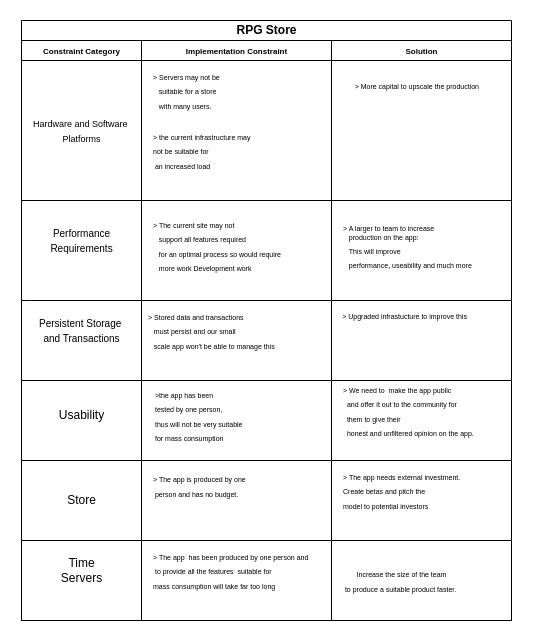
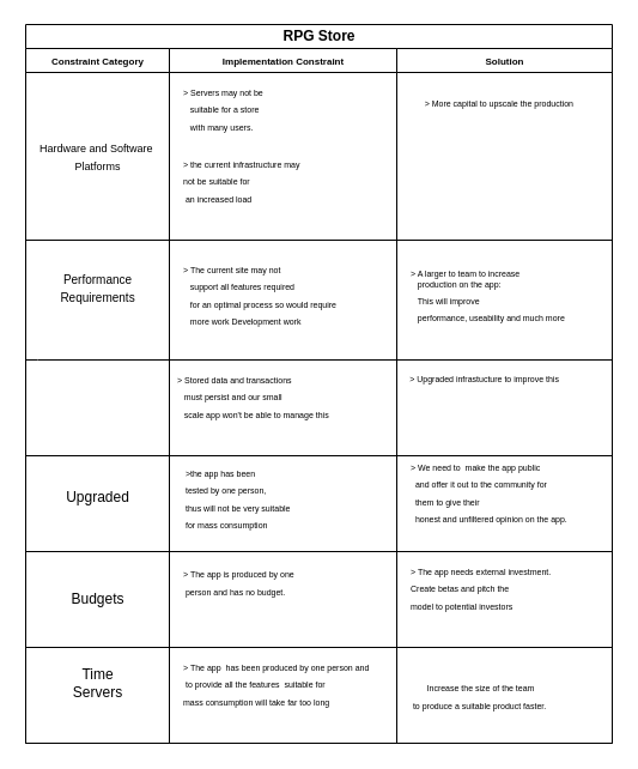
  <mxCell id="0" />
  <mxCell id="1" parent="0" />
  <mxCell id="2" value="RPG Store" style="swimlane;childLayout=stackLayout;resizeParent=1;resizeParentMax=0;startSize=20;html=1;" vertex="1" parent="1"><mxGeometry x="21" y="20" width="490.0" height="600" as="geometry" /></mxCell>
  <mxCell id="3" value="&lt;font style=&quot;font-size: 8px;&quot;&gt;Constraint Category&lt;/font&gt;" style="swimlane;startSize=20;html=1;" vertex="1" parent="2"><mxGeometry y="20" width="120" height="580" as="geometry" /></mxCell>
  <mxCell id="4" value="&lt;font style=&quot;font-size: 9px;&quot;&gt;Hardware and Software&amp;nbsp;&lt;br&gt;Platforms&lt;/font&gt;" style="text;html=1;align=center;verticalAlign=middle;resizable=0;points=[];autosize=1;strokeColor=none;fillColor=none;" vertex="1" parent="3"><mxGeometry x="-4.547e-13" y="70" width="120" height="40" as="geometry" /></mxCell>
  <mxCell id="5" value="&lt;font style=&quot;font-size: 10px;&quot;&gt;Performance&lt;br&gt;Requirements&lt;/font&gt;" style="text;html=1;align=center;verticalAlign=middle;resizable=0;points=[];autosize=1;strokeColor=none;fillColor=none;" vertex="1" parent="3"><mxGeometry x="15" y="180" width="90" height="40" as="geometry" /></mxCell>
- <mxCell id="6" value="&lt;font style=&quot;font-size: 10px;&quot;&gt;Persistent Storage&amp;nbsp;&lt;br&gt;and Transactions&lt;/font&gt;" style="text;html=1;align=center;verticalAlign=middle;resizable=0;points=[];autosize=1;strokeColor=none;fillColor=none;" vertex="1" parent="3"><mxGeometry x="5" y="270" width="110" height="40" as="geometry" /></mxCell>
- <mxCell id="7" value="Store" style="text;html=1;align=center;verticalAlign=middle;resizable=0;points=[];autosize=1;strokeColor=none;fillColor=none;" vertex="1" parent="3"><mxGeometry x="25" y="445" width="70" height="30" as="geometry" /></mxCell>
- <mxCell id="8" value="Usability" style="text;html=1;align=center;verticalAlign=middle;resizable=0;points=[];autosize=1;strokeColor=none;fillColor=none;" vertex="1" parent="3"><mxGeometry x="25" y="360" width="70" height="30" as="geometry" /></mxCell>
+ <mxCell id="7" value="Budgets" style="text;html=1;align=center;verticalAlign=middle;resizable=0;points=[];autosize=1;strokeColor=none;fillColor=none;" vertex="1" parent="3"><mxGeometry x="25" y="445" width="70" height="30" as="geometry" /></mxCell>
+ <mxCell id="8" value="Upgraded" style="text;html=1;align=center;verticalAlign=middle;resizable=0;points=[];autosize=1;strokeColor=none;fillColor=none;" vertex="1" parent="3"><mxGeometry x="25" y="360" width="70" height="30" as="geometry" /></mxCell>
  <mxCell id="9" value="&lt;font style=&quot;font-size: 8px;&quot;&gt;Implementation Constraint&lt;/font&gt;" style="swimlane;startSize=20;html=1;" vertex="1" parent="2"><mxGeometry x="120" y="20" width="190" height="580" as="geometry" /></mxCell>
  <mxCell id="10" value="&lt;font style=&quot;font-size: 7px;&quot;&gt;&amp;gt; Servers may not be &lt;br&gt;&amp;nbsp; &amp;nbsp;suitable for a store &lt;br&gt;&amp;nbsp; &amp;nbsp;with many users.&amp;nbsp;&lt;/font&gt;" style="text;html=1;align=left;verticalAlign=middle;resizable=0;points=[];autosize=1;strokeColor=none;fillColor=none;" vertex="1" parent="9"><mxGeometry x="10" y="20" width="90" height="60" as="geometry" /></mxCell>
  <mxCell id="11" value="&lt;font style=&quot;font-size: 7px;&quot;&gt;&amp;gt; The current site may not &lt;br&gt;&amp;nbsp; &amp;nbsp;support all features required &lt;br&gt;&amp;nbsp; &amp;nbsp;for an optimal process so would require &lt;br&gt;&amp;nbsp; &amp;nbsp;more work Development work&amp;nbsp;&lt;/font&gt;" style="text;html=1;align=left;verticalAlign=middle;resizable=0;points=[];autosize=1;strokeColor=none;fillColor=none;" vertex="1" parent="9"><mxGeometry x="10.0" y="170" width="150" height="70" as="geometry" /></mxCell>
  <mxCell id="12" value="&lt;span style=&quot;font-size: 7px;&quot;&gt;&amp;gt; the current infrastructure may &lt;br&gt;not be suitable for&lt;br&gt;&amp;nbsp;an increased load&amp;nbsp;&lt;/span&gt;" style="text;html=1;align=left;verticalAlign=middle;resizable=0;points=[];autosize=1;strokeColor=none;fillColor=none;" vertex="1" parent="9"><mxGeometry x="10" y="80" width="120" height="60" as="geometry" /></mxCell>
  <mxCell id="13" value="&lt;font style=&quot;font-size: 7px;&quot;&gt;&amp;gt; Stored data and transactions &lt;br&gt;&amp;nbsp; &amp;nbsp;must persist and our small &lt;br&gt;&amp;nbsp; &amp;nbsp;scale app won't be able to manage this&amp;nbsp;&lt;/font&gt;" style="text;html=1;align=left;verticalAlign=middle;resizable=0;points=[];autosize=1;strokeColor=none;fillColor=none;" vertex="1" parent="9"><mxGeometry x="5" y="260" width="150" height="60" as="geometry" /></mxCell>
  <mxCell id="14" value="&lt;font style=&quot;font-size: 7px;&quot;&gt;&amp;nbsp;&amp;gt;the app has been &lt;br&gt;&amp;nbsp;tested by one person,&lt;br&gt;&amp;nbsp;thus will not be very suitable &lt;br&gt;&amp;nbsp;for mass consumption&lt;/font&gt;" style="text;html=1;align=left;verticalAlign=middle;resizable=0;points=[];autosize=1;strokeColor=none;fillColor=none;" vertex="1" parent="9"><mxGeometry x="10" y="340" width="110" height="70" as="geometry" /></mxCell>
  <mxCell id="15" value="&lt;font style=&quot;font-size: 7px;&quot;&gt;&amp;gt; The app is produced by one&lt;br&gt;&amp;nbsp;person and has no budget.&lt;/font&gt;" style="text;html=1;align=left;verticalAlign=middle;resizable=0;points=[];autosize=1;strokeColor=none;fillColor=none;" vertex="1" parent="9"><mxGeometry x="10" y="425" width="120" height="40" as="geometry" /></mxCell>
  <mxCell id="16" value="&lt;font style=&quot;font-size: 7px;&quot;&gt;&amp;gt; The app&amp;nbsp; has been produced by one person and&lt;br&gt;&amp;nbsp;to provide all the features&amp;nbsp; suitable for &lt;br&gt;mass consumption will take far too long&amp;nbsp;&lt;/font&gt;" style="text;html=1;align=left;verticalAlign=middle;resizable=0;points=[];autosize=1;strokeColor=none;fillColor=none;" vertex="1" parent="9"><mxGeometry x="10" y="500" width="180" height="60" as="geometry" /></mxCell>
  <mxCell id="17" value="&lt;font style=&quot;font-size: 8px;&quot;&gt;Solution&lt;/font&gt;" style="swimlane;startSize=20;html=1;" vertex="1" parent="2"><mxGeometry x="310" y="20" width="180.0" height="580" as="geometry" /></mxCell>
  <mxCell id="18" value="&lt;font style=&quot;font-size: 7px;&quot;&gt;&amp;gt; A larger to team to increase &lt;br&gt;&lt;div style=&quot;&quot;&gt;&lt;span style=&quot;background-color: initial;&quot;&gt;&amp;nbsp; &amp;nbsp;production on the app:&amp;nbsp;&lt;/span&gt;&lt;/div&gt;&amp;nbsp; &amp;nbsp;This will improve&lt;br&gt;&amp;nbsp; &amp;nbsp;performance, useability and much more&amp;nbsp;&lt;/font&gt;" style="text;html=1;align=left;verticalAlign=middle;resizable=0;points=[];autosize=1;strokeColor=none;fillColor=none;" vertex="1" parent="17"><mxGeometry x="10.0" y="170" width="150" height="70" as="geometry" /></mxCell>
  <mxCell id="19" value="&lt;font style=&quot;font-size: 7px;&quot;&gt;&amp;nbsp; &amp;nbsp; &amp;nbsp; &amp;gt; More capital to upscale the production&lt;/font&gt;" style="text;html=1;align=left;verticalAlign=middle;resizable=0;points=[];autosize=1;strokeColor=none;fillColor=none;" vertex="1" parent="17"><mxGeometry x="10" y="30" width="160" height="30" as="geometry" /></mxCell>
  <mxCell id="20" value="&lt;font style=&quot;font-size: 7px;&quot;&gt;&amp;gt; Upgraded infrastucture to improve this&amp;nbsp;&amp;nbsp;&lt;/font&gt;" style="text;html=1;align=center;verticalAlign=middle;resizable=0;points=[];autosize=1;strokeColor=none;fillColor=none;" vertex="1" parent="17"><mxGeometry x="4.547e-13" y="260" width="150" height="30" as="geometry" /></mxCell>
  <mxCell id="21" value="&lt;font style=&quot;font-size: 7px;&quot;&gt;&amp;gt; We need to&amp;nbsp; make the app public&lt;br&gt;&amp;nbsp; and offer it out to the community for &lt;br&gt;&amp;nbsp; them to give their &lt;br&gt;&amp;nbsp; honest and unfiltered opinion on the app.&lt;/font&gt;" style="text;html=1;align=left;verticalAlign=middle;resizable=0;points=[];autosize=1;strokeColor=none;fillColor=none;" vertex="1" parent="17"><mxGeometry x="10.0" y="335" width="150" height="70" as="geometry" /></mxCell>
  <mxCell id="22" value="&lt;font style=&quot;font-size: 7px;&quot;&gt;&amp;gt; The app needs external investment. &lt;br&gt;Create betas and pitch the &lt;br&gt;model to potential investors&lt;/font&gt;" style="text;html=1;align=left;verticalAlign=middle;resizable=0;points=[];autosize=1;strokeColor=none;fillColor=none;" vertex="1" parent="17"><mxGeometry x="10.0" y="420" width="140" height="60" as="geometry" /></mxCell>
  <mxCell id="23" value="" style="endArrow=none;html=1;rounded=0;" edge="1" parent="2"><mxGeometry width="50" height="50" relative="1" as="geometry"><mxPoint y="280" as="sourcePoint" /><mxPoint x="490" y="280" as="targetPoint" /><Array as="points"><mxPoint x="10" y="280" /></Array></mxGeometry></mxCell>
  <mxCell id="24" value="" style="endArrow=none;html=1;rounded=0;" edge="1" parent="1"><mxGeometry width="50" height="50" relative="1" as="geometry"><mxPoint x="21" y="200" as="sourcePoint" /><mxPoint x="511" y="200" as="targetPoint" /></mxGeometry></mxCell>
  <mxCell id="25" value="" style="endArrow=none;html=1;rounded=0;" edge="1" parent="1"><mxGeometry width="50" height="50" relative="1" as="geometry"><mxPoint x="21" y="380" as="sourcePoint" /><mxPoint x="511" y="380" as="targetPoint" /></mxGeometry></mxCell>
  <mxCell id="26" value="" style="endArrow=none;html=1;rounded=0;" edge="1" parent="1"><mxGeometry width="50" height="50" relative="1" as="geometry"><mxPoint x="21" y="460" as="sourcePoint" /><mxPoint x="511" y="460" as="targetPoint" /></mxGeometry></mxCell>
  <mxCell id="27" value="" style="endArrow=none;html=1;rounded=0;" edge="1" parent="1"><mxGeometry width="50" height="50" relative="1" as="geometry"><mxPoint x="21" y="540" as="sourcePoint" /><mxPoint x="511" y="540" as="targetPoint" /></mxGeometry></mxCell>
  <mxCell id="28" value="Time&lt;br&gt;Servers" style="text;html=1;align=center;verticalAlign=middle;resizable=0;points=[];autosize=1;strokeColor=none;fillColor=none;" vertex="1" parent="1"><mxGeometry x="41" y="550" width="80" height="40" as="geometry" /></mxCell>
  <mxCell id="29" value="&lt;font style=&quot;font-size: 7px;&quot;&gt;Increase the size of the team &lt;br&gt;to produce a suitable product faster.&amp;nbsp;&lt;/font&gt;" style="text;html=1;align=center;verticalAlign=middle;resizable=0;points=[];autosize=1;strokeColor=none;fillColor=none;" vertex="1" parent="1"><mxGeometry x="331" y="560" width="140" height="40" as="geometry" /></mxCell>
